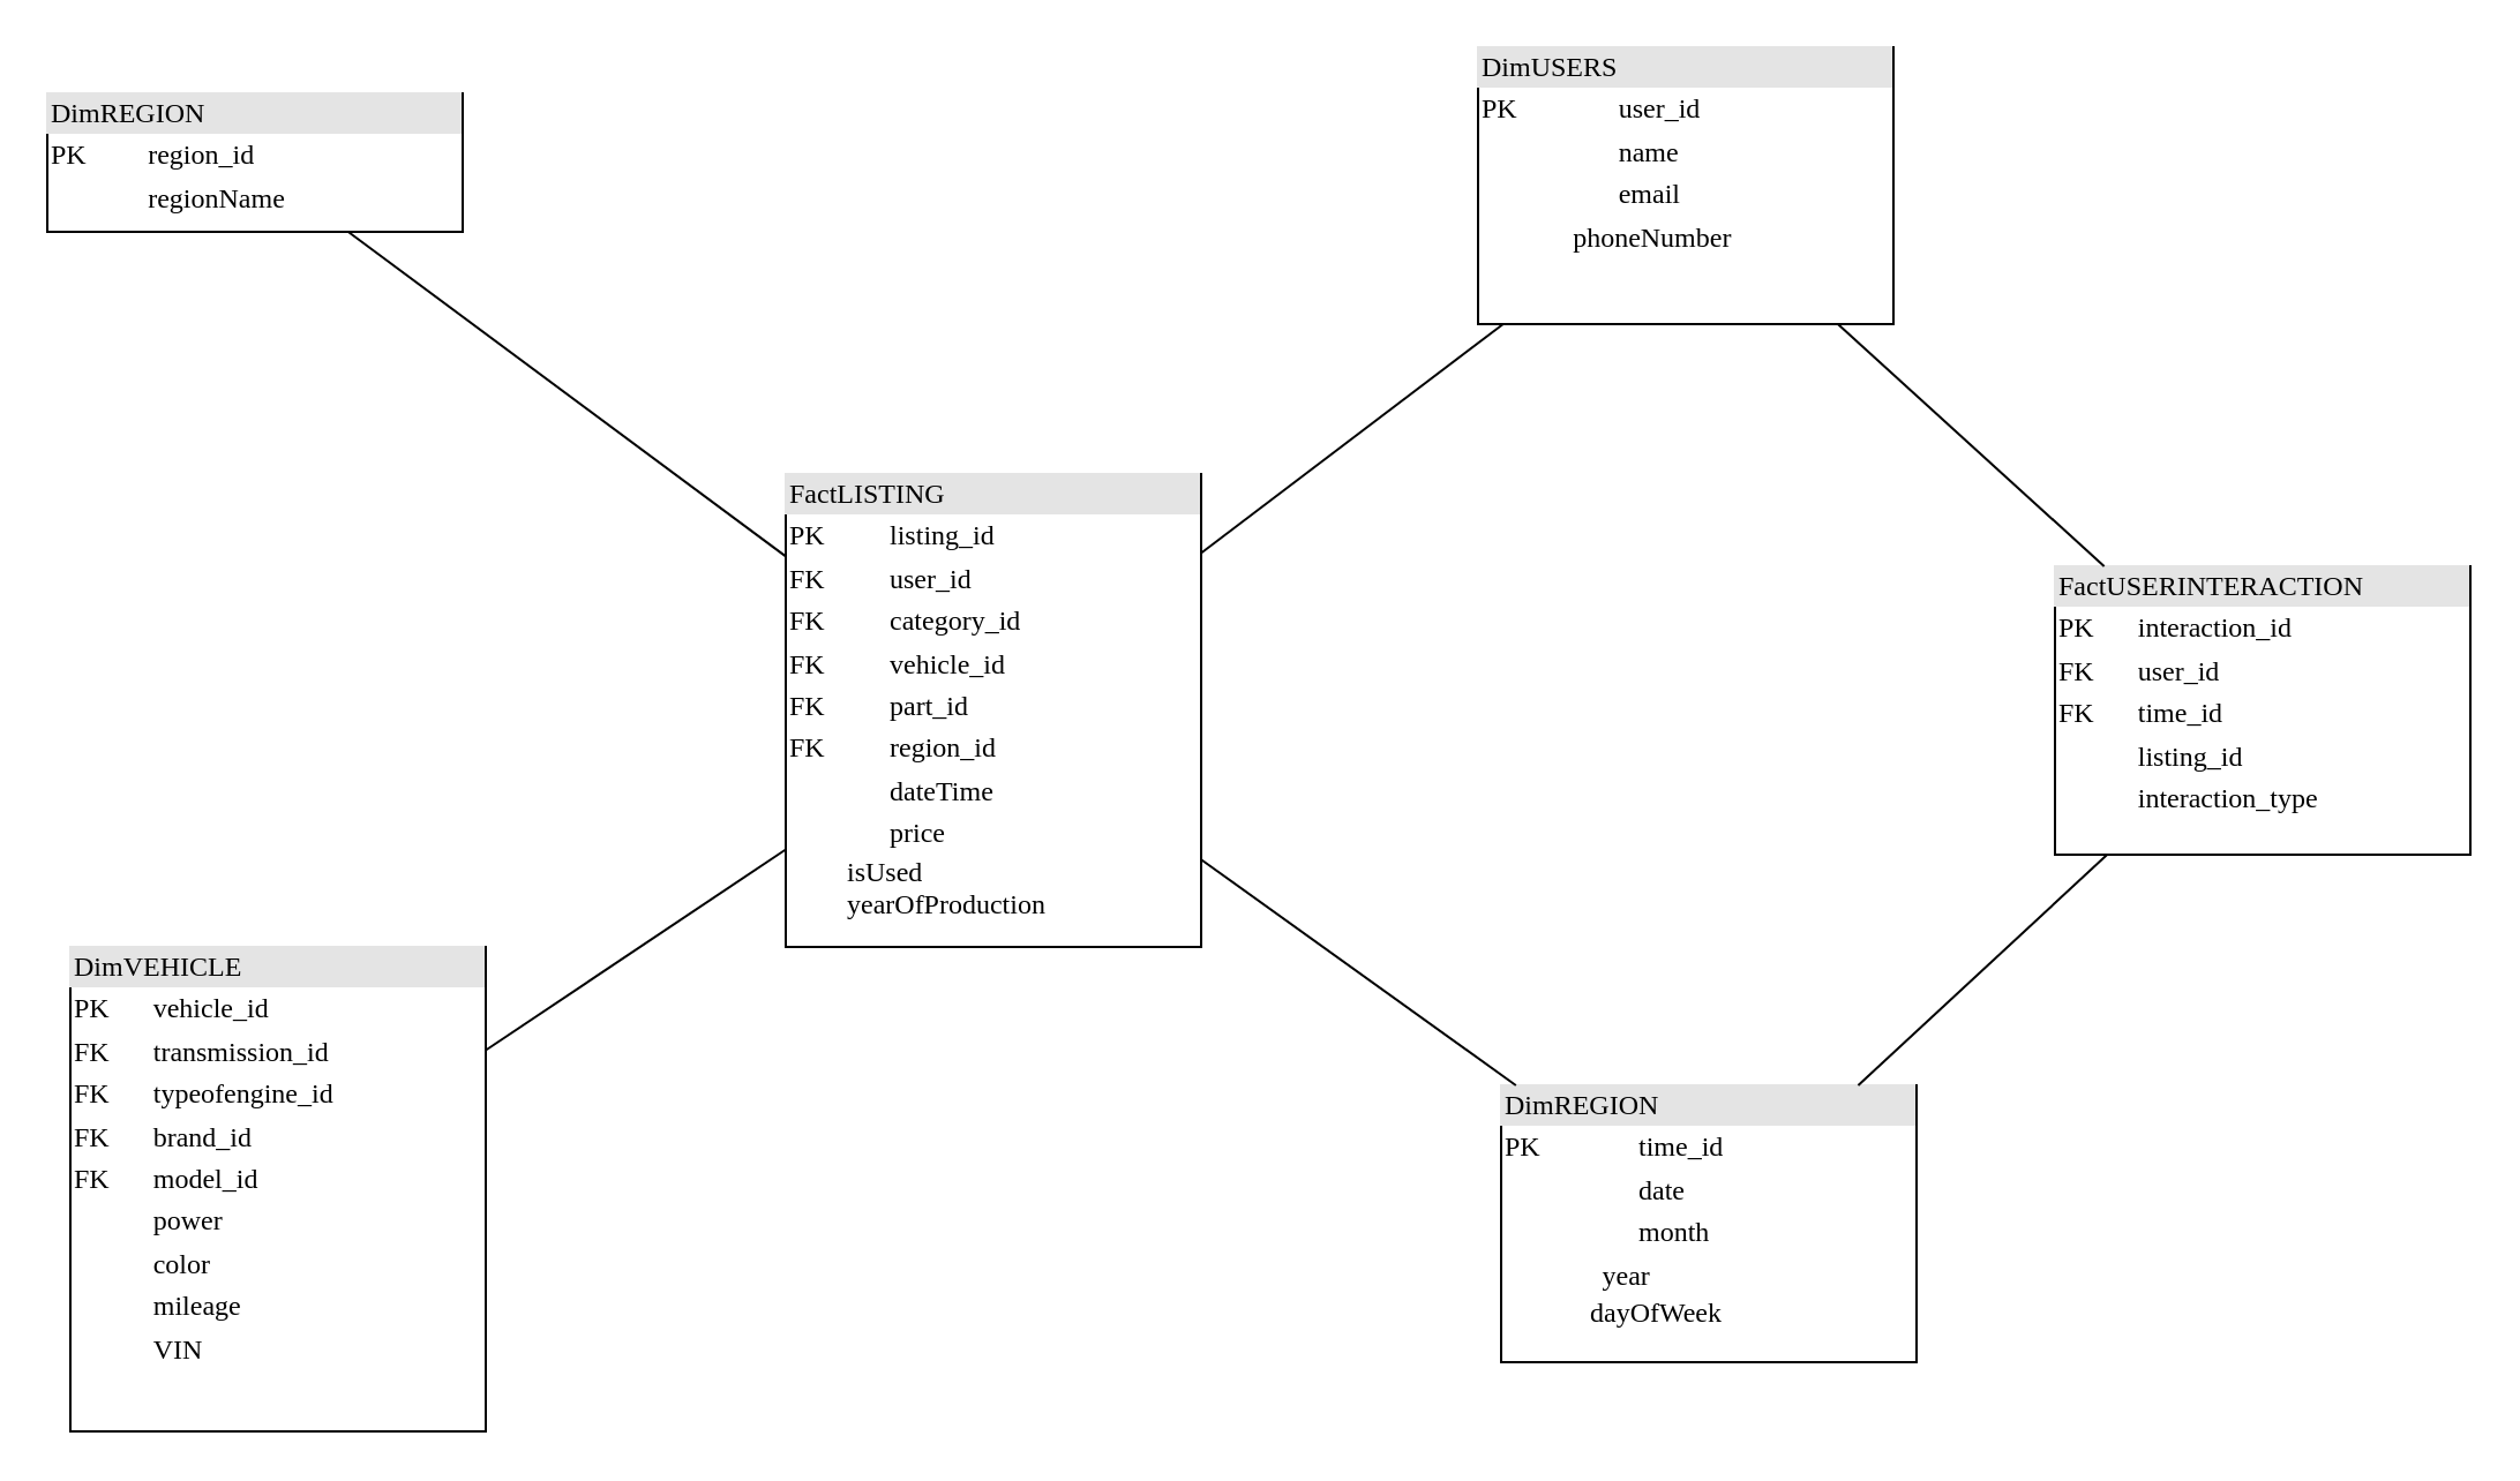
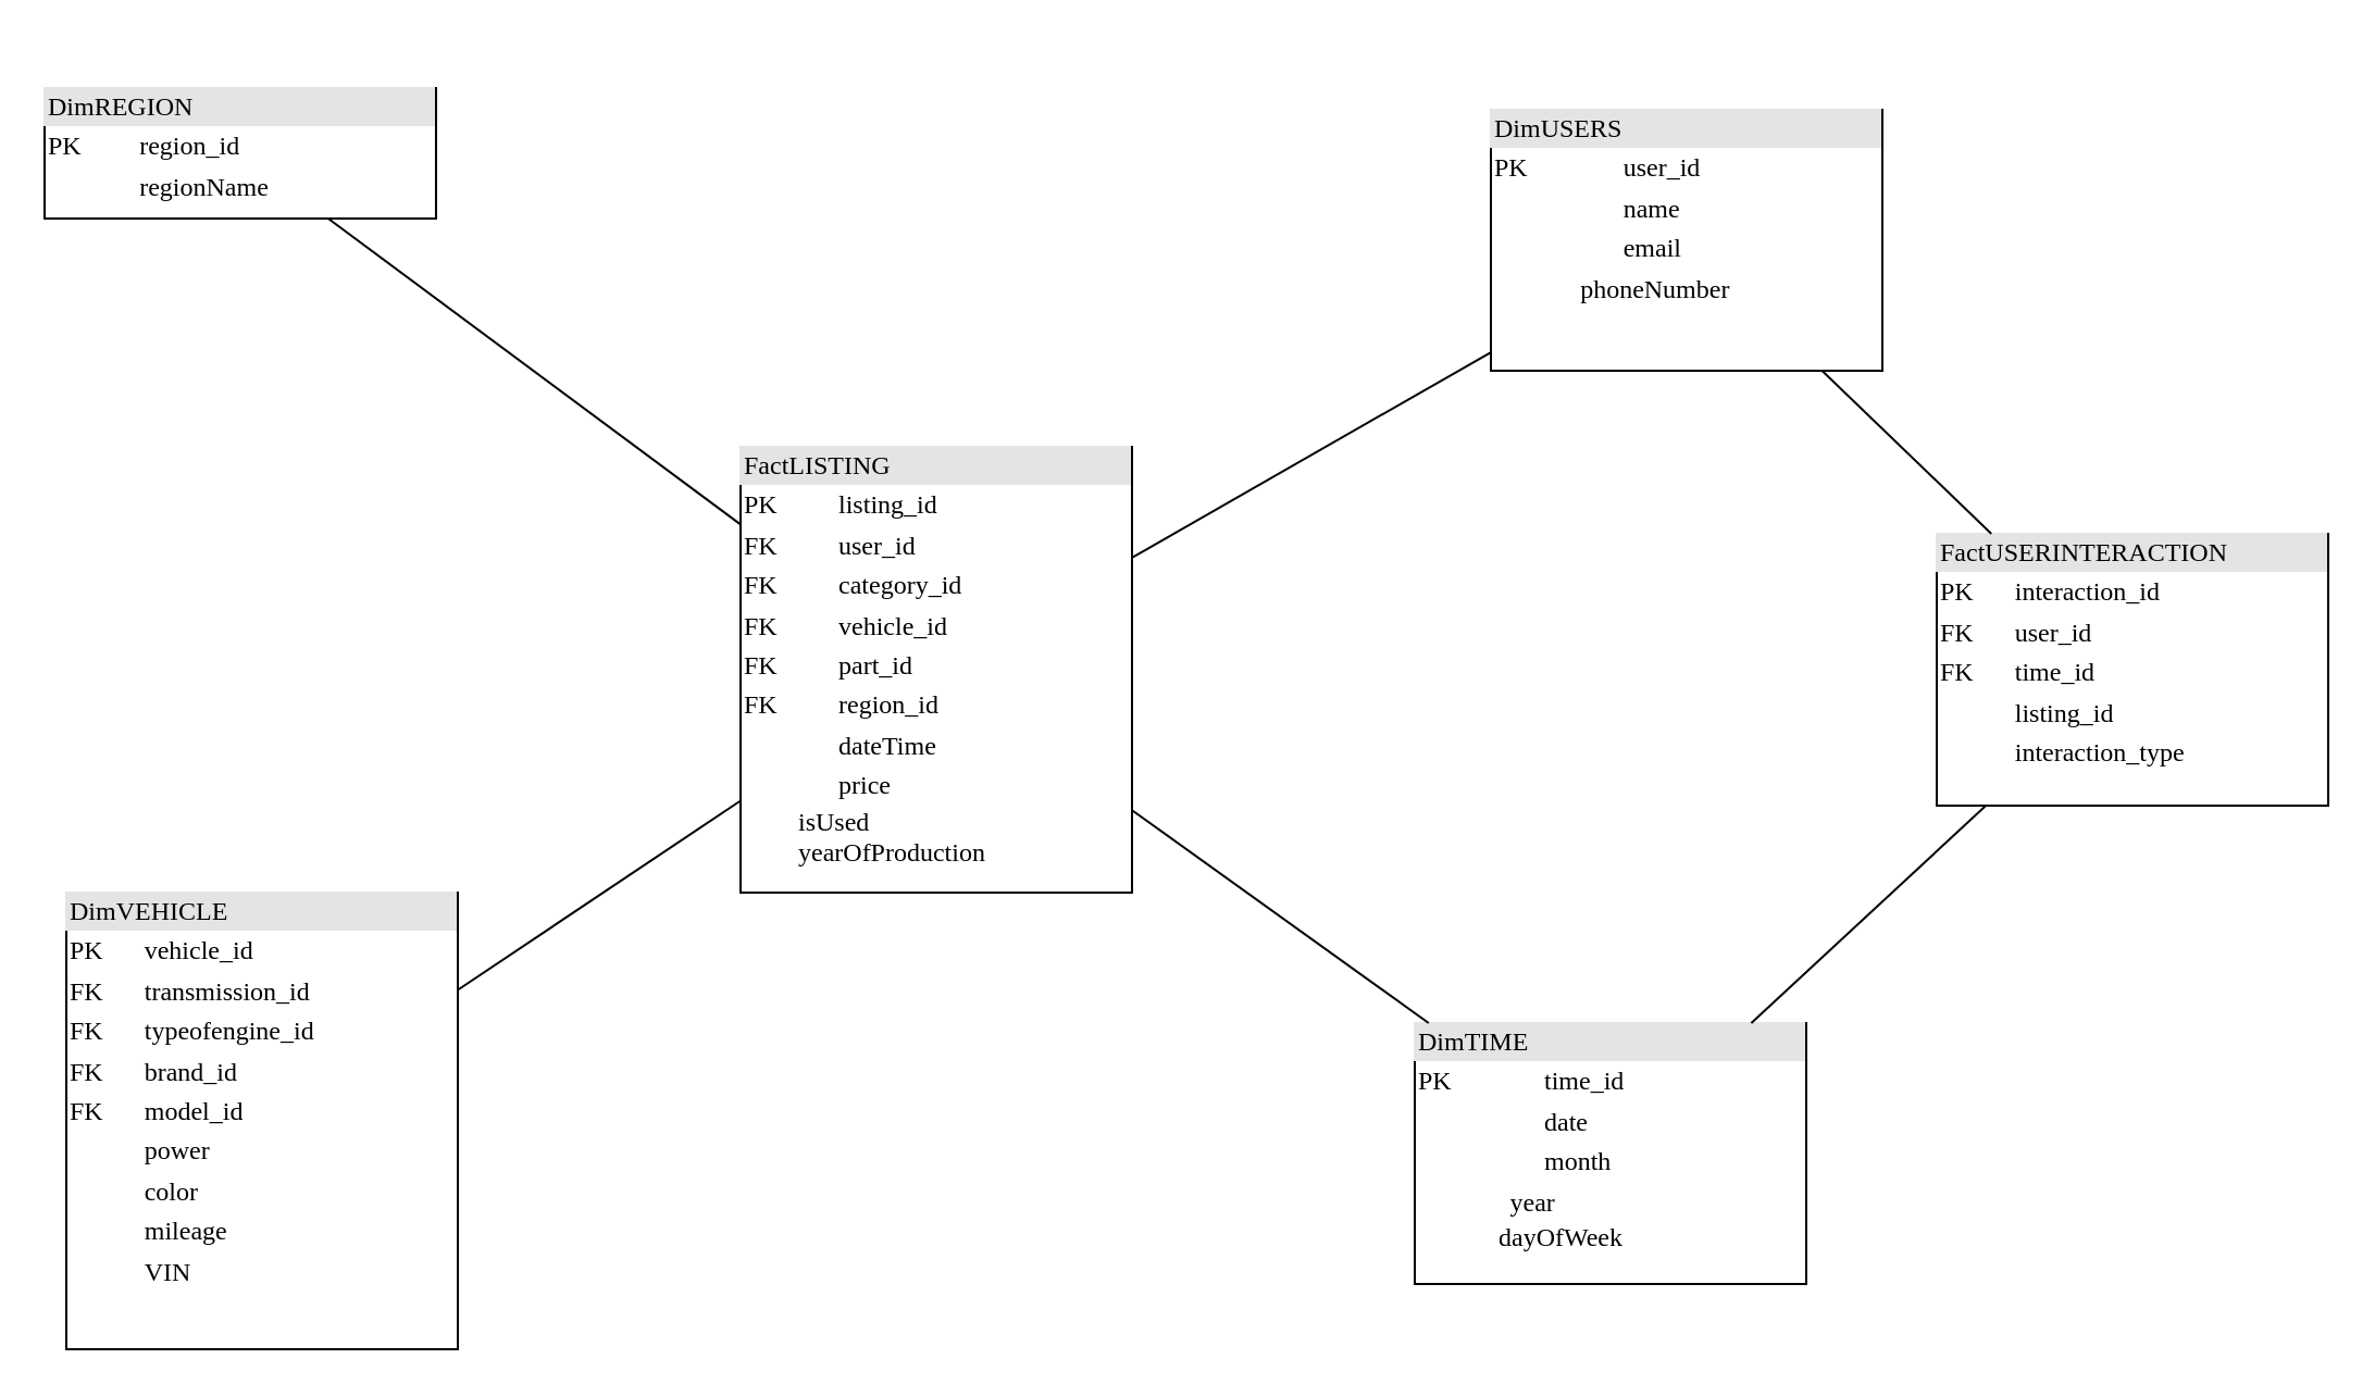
  <mxCell id="0" />
  <mxCell id="1" parent="0" />
  <mxCell id="2" value="&lt;div style=&quot;box-sizing: border-box ; width: 100% ; background: #e4e4e4 ; padding: 2px&quot;&gt;FactLISTING&lt;/div&gt;&lt;table style=&quot;width: 100% ; font-size: 1em&quot; cellpadding=&quot;2&quot; cellspacing=&quot;0&quot;&gt;&lt;tbody&gt;&lt;tr&gt;&lt;td&gt;PK&lt;/td&gt;&lt;td&gt;listing_id&lt;/td&gt;&lt;/tr&gt;&lt;tr&gt;&lt;td&gt;FK&lt;/td&gt;&lt;td&gt;user_id&lt;/td&gt;&lt;/tr&gt;&lt;tr&gt;&lt;td&gt;FK&lt;br&gt;&lt;/td&gt;&lt;td&gt;category_id&lt;br&gt;&lt;/td&gt;&lt;/tr&gt;&lt;tr&gt;&lt;td&gt;FK&lt;br&gt;&lt;/td&gt;&lt;td&gt;vehicle_id&lt;/td&gt;&lt;/tr&gt;&lt;tr&gt;&lt;td&gt;FK&lt;br&gt;&lt;/td&gt;&lt;td&gt;part_id&lt;/td&gt;&lt;/tr&gt;&lt;tr&gt;&lt;td&gt;FK&lt;/td&gt;&lt;td&gt;region_id&lt;br&gt;&lt;/td&gt;&lt;/tr&gt;&lt;tr&gt;&lt;td&gt;&lt;br&gt;&lt;/td&gt;&lt;td&gt;dateTime&lt;span style=&quot;white-space: pre;&quot;&gt;&#09;&lt;/span&gt;&lt;/td&gt;&lt;/tr&gt;&lt;tr&gt;&lt;td&gt;&lt;br&gt;&lt;/td&gt;&lt;td&gt;price&lt;br&gt;&lt;/td&gt;&lt;/tr&gt;&lt;/tbody&gt;&lt;/table&gt;&lt;span style=&quot;white-space: pre;&quot;&gt;&#09;&lt;/span&gt;&amp;nbsp;isUsed&lt;br&gt;&lt;div&gt;&lt;span style=&quot;white-space: pre;&quot;&gt;&#09;&lt;/span&gt;&amp;nbsp;yearOfProduction&lt;br&gt;&lt;/div&gt;" style="verticalAlign=top;align=left;overflow=fill;html=1;rounded=0;shadow=0;comic=0;labelBackgroundColor=none;strokeWidth=1;fontFamily=Verdana;fontSize=12" vertex="1" parent="1"><mxGeometry x="340" y="205" width="180" height="205" as="geometry" /></mxCell>
- <mxCell id="3" value="&lt;div style=&quot;box-sizing: border-box ; width: 100% ; background: #e4e4e4 ; padding: 2px&quot;&gt;DimUSERS&lt;/div&gt;&lt;table style=&quot;width: 100% ; font-size: 1em&quot; cellpadding=&quot;2&quot; cellspacing=&quot;0&quot;&gt;&lt;tbody&gt;&lt;tr&gt;&lt;td&gt;PK&lt;/td&gt;&lt;td&gt;user_id&lt;/td&gt;&lt;/tr&gt;&lt;tr&gt;&lt;td&gt;&lt;br&gt;&lt;/td&gt;&lt;td&gt;name&lt;/td&gt;&lt;/tr&gt;&lt;tr&gt;&lt;td&gt;&lt;/td&gt;&lt;td&gt;email&lt;/td&gt;&lt;/tr&gt;&lt;/tbody&gt;&lt;/table&gt;&lt;table style=&quot;font-size: 1em; width: 180px;&quot; cellpadding=&quot;2&quot; cellspacing=&quot;0&quot;&gt;&lt;tbody&gt;&lt;tr&gt;&lt;td&gt;&lt;br&gt;&lt;/td&gt;&lt;td&gt;&lt;span style=&quot;white-space: pre;&quot;&gt;&#09;&lt;/span&gt;&amp;nbsp; &amp;nbsp;phoneNumber&lt;/td&gt;&lt;/tr&gt;&lt;/tbody&gt;&lt;/table&gt;" style="verticalAlign=top;align=left;overflow=fill;html=1;rounded=0;shadow=0;comic=0;labelBackgroundColor=none;strokeWidth=1;fontFamily=Verdana;fontSize=12;movable=1;resizable=1;rotatable=1;deletable=1;editable=1;locked=0;connectable=1;" vertex="1" parent="1"><mxGeometry x="640" y="20" width="180" height="120" as="geometry" /></mxCell>
+ <mxCell id="3" value="&lt;div style=&quot;box-sizing: border-box ; width: 100% ; background: #e4e4e4 ; padding: 2px&quot;&gt;DimUSERS&lt;/div&gt;&lt;table style=&quot;width: 100% ; font-size: 1em&quot; cellpadding=&quot;2&quot; cellspacing=&quot;0&quot;&gt;&lt;tbody&gt;&lt;tr&gt;&lt;td&gt;PK&lt;/td&gt;&lt;td&gt;user_id&lt;/td&gt;&lt;/tr&gt;&lt;tr&gt;&lt;td&gt;&lt;br&gt;&lt;/td&gt;&lt;td&gt;name&lt;/td&gt;&lt;/tr&gt;&lt;tr&gt;&lt;td&gt;&lt;/td&gt;&lt;td&gt;email&lt;/td&gt;&lt;/tr&gt;&lt;/tbody&gt;&lt;/table&gt;&lt;table style=&quot;font-size: 1em; width: 180px;&quot; cellpadding=&quot;2&quot; cellspacing=&quot;0&quot;&gt;&lt;tbody&gt;&lt;tr&gt;&lt;td&gt;&lt;br&gt;&lt;/td&gt;&lt;td&gt;&lt;span style=&quot;white-space: pre;&quot;&gt;&#09;&lt;/span&gt;&amp;nbsp; &amp;nbsp;phoneNumber&lt;/td&gt;&lt;/tr&gt;&lt;/tbody&gt;&lt;/table&gt;" style="verticalAlign=top;align=left;overflow=fill;html=1;rounded=0;shadow=0;comic=0;labelBackgroundColor=none;strokeWidth=1;fontFamily=Verdana;fontSize=12;movable=1;resizable=1;rotatable=1;deletable=1;editable=1;locked=0;connectable=1;" vertex="1" parent="1"><mxGeometry x="685" y="50" width="180" height="120" as="geometry" /></mxCell>
  <mxCell id="4" value="" style="endArrow=none;html=1;rounded=0;" edge="1" parent="1" source="2" target="3"><mxGeometry width="50" height="50" relative="1" as="geometry"><mxPoint x="-90" y="400" as="sourcePoint" /><mxPoint x="-40" y="350" as="targetPoint" /></mxGeometry></mxCell>
  <mxCell id="5" value="&lt;div style=&quot;box-sizing: border-box ; width: 100% ; background: #e4e4e4 ; padding: 2px&quot;&gt;DimVEHICLE&lt;/div&gt;&lt;table style=&quot;width: 100% ; font-size: 1em&quot; cellpadding=&quot;2&quot; cellspacing=&quot;0&quot;&gt;&lt;tbody&gt;&lt;tr&gt;&lt;td&gt;PK&lt;/td&gt;&lt;td&gt;vehicle_id&lt;/td&gt;&lt;/tr&gt;&lt;tr&gt;&lt;td&gt;FK&lt;/td&gt;&lt;td&gt;transmission_id&lt;br&gt;&lt;/td&gt;&lt;/tr&gt;&lt;tr&gt;&lt;td&gt;FK&lt;br&gt;&lt;/td&gt;&lt;td&gt;typeofengine_id&lt;br&gt;&lt;/td&gt;&lt;/tr&gt;&lt;tr&gt;&lt;td&gt;FK&lt;br&gt;&lt;/td&gt;&lt;td&gt;brand_id&lt;br&gt;&lt;/td&gt;&lt;/tr&gt;&lt;tr&gt;&lt;td&gt;FK&lt;/td&gt;&lt;td&gt;model_id&lt;/td&gt;&lt;/tr&gt;&lt;tr&gt;&lt;td&gt;&lt;br&gt;&lt;/td&gt;&lt;td&gt;power&lt;br&gt;&lt;/td&gt;&lt;/tr&gt;&lt;tr&gt;&lt;td&gt;&lt;br&gt;&lt;/td&gt;&lt;td&gt;color&lt;br&gt;&lt;/td&gt;&lt;/tr&gt;&lt;tr&gt;&lt;td&gt;&lt;br&gt;&lt;/td&gt;&lt;td&gt;mileage&lt;br&gt;&lt;/td&gt;&lt;/tr&gt;&lt;tr&gt;&lt;td&gt;&lt;br&gt;&lt;/td&gt;&lt;td&gt;VIN&lt;/td&gt;&lt;/tr&gt;&lt;tr&gt;&lt;td&gt;&lt;br&gt;&lt;/td&gt;&lt;td&gt;&lt;br&gt;&lt;/td&gt;&lt;/tr&gt;&lt;tr&gt;&lt;td&gt;&lt;br&gt;&lt;/td&gt;&lt;td&gt;&lt;br&gt;&lt;/td&gt;&lt;/tr&gt;&lt;/tbody&gt;&lt;/table&gt;" style="verticalAlign=top;align=left;overflow=fill;html=1;rounded=0;shadow=0;comic=0;labelBackgroundColor=none;strokeWidth=1;fontFamily=Verdana;fontSize=12" vertex="1" parent="1"><mxGeometry x="30" y="410" width="180" height="210" as="geometry" /></mxCell>
  <mxCell id="6" value="" style="endArrow=none;html=1;rounded=0;" edge="1" parent="1" source="5" target="2"><mxGeometry width="50" height="50" relative="1" as="geometry"><mxPoint x="1020" y="395" as="sourcePoint" /><mxPoint x="1070" y="345" as="targetPoint" /></mxGeometry></mxCell>
  <mxCell id="7" value="&lt;div style=&quot;box-sizing: border-box ; width: 100% ; background: #e4e4e4 ; padding: 2px&quot;&gt;FactUSERINTERACTION&lt;/div&gt;&lt;table style=&quot;width: 100% ; font-size: 1em&quot; cellpadding=&quot;2&quot; cellspacing=&quot;0&quot;&gt;&lt;tbody&gt;&lt;tr&gt;&lt;td&gt;PK&lt;/td&gt;&lt;td&gt;interaction_id&lt;/td&gt;&lt;/tr&gt;&lt;tr&gt;&lt;td&gt;FK&lt;/td&gt;&lt;td&gt;user_id&lt;/td&gt;&lt;/tr&gt;&lt;tr&gt;&lt;td&gt;FK&lt;br&gt;&lt;/td&gt;&lt;td&gt;time_id&lt;br&gt;&lt;/td&gt;&lt;/tr&gt;&lt;tr&gt;&lt;td&gt;&lt;br&gt;&lt;/td&gt;&lt;td&gt;listing_id&lt;/td&gt;&lt;/tr&gt;&lt;tr&gt;&lt;td&gt;&lt;br&gt;&lt;/td&gt;&lt;td&gt;interaction_type&lt;/td&gt;&lt;/tr&gt;&lt;tr&gt;&lt;td&gt;&lt;/td&gt;&lt;td&gt;&lt;br&gt;&lt;/td&gt;&lt;/tr&gt;&lt;tr&gt;&lt;td&gt;&lt;/td&gt;&lt;td&gt;&lt;/td&gt;&lt;/tr&gt;&lt;/tbody&gt;&lt;/table&gt;" style="verticalAlign=top;align=left;overflow=fill;html=1;rounded=0;shadow=0;comic=0;labelBackgroundColor=none;strokeWidth=1;fontFamily=Verdana;fontSize=12" vertex="1" parent="1"><mxGeometry x="890" y="245" width="180" height="125" as="geometry" /></mxCell>
- <mxCell id="8" value="&lt;div style=&quot;box-sizing: border-box ; width: 100% ; background: #e4e4e4 ; padding: 2px&quot;&gt;DimREGION&lt;/div&gt;&lt;table style=&quot;width: 100% ; font-size: 1em&quot; cellpadding=&quot;2&quot; cellspacing=&quot;0&quot;&gt;&lt;tbody&gt;&lt;tr&gt;&lt;td&gt;PK&lt;/td&gt;&lt;td&gt;time_id&lt;/td&gt;&lt;/tr&gt;&lt;tr&gt;&lt;td&gt;&lt;br&gt;&lt;/td&gt;&lt;td&gt;date&lt;/td&gt;&lt;/tr&gt;&lt;tr&gt;&lt;td&gt;&lt;/td&gt;&lt;td&gt;month&lt;/td&gt;&lt;/tr&gt;&lt;/tbody&gt;&lt;/table&gt;&lt;table style=&quot;font-size: 1em; width: 180px;&quot; cellpadding=&quot;2&quot; cellspacing=&quot;0&quot;&gt;&lt;tbody&gt;&lt;tr&gt;&lt;td&gt;&lt;br&gt;&lt;/td&gt;&lt;td&gt;&lt;span style=&quot;white-space: pre;&quot;&gt;&#09;&lt;/span&gt;&amp;nbsp; year&lt;br&gt;&lt;/td&gt;&lt;/tr&gt;&lt;/tbody&gt;&lt;/table&gt;&lt;span style=&quot;white-space: pre;&quot;&gt;&#09;&lt;/span&gt;&amp;nbsp; &amp;nbsp; &amp;nbsp;dayOfWeek" style="verticalAlign=top;align=left;overflow=fill;html=1;rounded=0;shadow=0;comic=0;labelBackgroundColor=none;strokeWidth=1;fontFamily=Verdana;fontSize=12;movable=1;resizable=1;rotatable=1;deletable=1;editable=1;locked=0;connectable=1;" vertex="1" parent="1"><mxGeometry x="650" y="470" width="180" height="120" as="geometry" /></mxCell>
+ <mxCell id="8" value="&lt;div style=&quot;box-sizing: border-box ; width: 100% ; background: #e4e4e4 ; padding: 2px&quot;&gt;DimTIME&lt;/div&gt;&lt;table style=&quot;width: 100% ; font-size: 1em&quot; cellpadding=&quot;2&quot; cellspacing=&quot;0&quot;&gt;&lt;tbody&gt;&lt;tr&gt;&lt;td&gt;PK&lt;/td&gt;&lt;td&gt;time_id&lt;/td&gt;&lt;/tr&gt;&lt;tr&gt;&lt;td&gt;&lt;br&gt;&lt;/td&gt;&lt;td&gt;date&lt;/td&gt;&lt;/tr&gt;&lt;tr&gt;&lt;td&gt;&lt;/td&gt;&lt;td&gt;month&lt;/td&gt;&lt;/tr&gt;&lt;/tbody&gt;&lt;/table&gt;&lt;table style=&quot;font-size: 1em; width: 180px;&quot; cellpadding=&quot;2&quot; cellspacing=&quot;0&quot;&gt;&lt;tbody&gt;&lt;tr&gt;&lt;td&gt;&lt;br&gt;&lt;/td&gt;&lt;td&gt;&lt;span style=&quot;white-space: pre;&quot;&gt;&#09;&lt;/span&gt;&amp;nbsp; year&lt;br&gt;&lt;/td&gt;&lt;/tr&gt;&lt;/tbody&gt;&lt;/table&gt;&lt;span style=&quot;white-space: pre;&quot;&gt;&#09;&lt;/span&gt;&amp;nbsp; &amp;nbsp; &amp;nbsp;dayOfWeek" style="verticalAlign=top;align=left;overflow=fill;html=1;rounded=0;shadow=0;comic=0;labelBackgroundColor=none;strokeWidth=1;fontFamily=Verdana;fontSize=12;movable=1;resizable=1;rotatable=1;deletable=1;editable=1;locked=0;connectable=1;" vertex="1" parent="1"><mxGeometry x="650" y="470" width="180" height="120" as="geometry" /></mxCell>
  <mxCell id="9" value="" style="endArrow=none;html=1;rounded=0;" edge="1" parent="1" source="2" target="8"><mxGeometry width="50" height="50" relative="1" as="geometry"><mxPoint x="590" y="311" as="sourcePoint" /><mxPoint x="714" y="224" as="targetPoint" /></mxGeometry></mxCell>
  <mxCell id="10" value="" style="endArrow=none;html=1;rounded=0;" edge="1" parent="1" source="7" target="8"><mxGeometry width="50" height="50" relative="1" as="geometry"><mxPoint x="687" y="310" as="sourcePoint" /><mxPoint x="830" y="420" as="targetPoint" /></mxGeometry></mxCell>
  <mxCell id="11" value="" style="endArrow=none;html=1;rounded=0;" edge="1" parent="1" source="7" target="3"><mxGeometry width="50" height="50" relative="1" as="geometry"><mxPoint x="706" y="257" as="sourcePoint" /><mxPoint x="830" y="170" as="targetPoint" /></mxGeometry></mxCell>
  <mxCell id="12" value="&lt;div style=&quot;box-sizing: border-box ; width: 100% ; background: #e4e4e4 ; padding: 2px&quot;&gt;DimREGION&lt;/div&gt;&lt;table style=&quot;width: 100% ; font-size: 1em&quot; cellpadding=&quot;2&quot; cellspacing=&quot;0&quot;&gt;&lt;tbody&gt;&lt;tr&gt;&lt;td&gt;PK&lt;/td&gt;&lt;td&gt;region_id&lt;/td&gt;&lt;/tr&gt;&lt;tr&gt;&lt;td&gt;&lt;br&gt;&lt;/td&gt;&lt;td&gt;regionName&lt;/td&gt;&lt;/tr&gt;&lt;tr&gt;&lt;td&gt;&lt;/td&gt;&lt;td&gt;&lt;br&gt;&lt;/td&gt;&lt;/tr&gt;&lt;tr&gt;&lt;td&gt;&lt;br&gt;&lt;/td&gt;&lt;td&gt;&lt;br&gt;&lt;/td&gt;&lt;/tr&gt;&lt;/tbody&gt;&lt;/table&gt;&lt;table style=&quot;font-size: 1em; width: 180px;&quot; cellpadding=&quot;2&quot; cellspacing=&quot;0&quot;&gt;&lt;tbody&gt;&lt;tr&gt;&lt;td&gt;&lt;br&gt;&lt;/td&gt;&lt;td&gt;&lt;br&gt;&lt;/td&gt;&lt;/tr&gt;&lt;/tbody&gt;&lt;/table&gt;" style="verticalAlign=top;align=left;overflow=fill;html=1;rounded=0;shadow=0;comic=0;labelBackgroundColor=none;strokeWidth=1;fontFamily=Verdana;fontSize=12;movable=1;resizable=1;rotatable=1;deletable=1;editable=1;locked=0;connectable=1;" vertex="1" parent="1"><mxGeometry x="20" y="40" width="180" height="60" as="geometry" /></mxCell>
  <mxCell id="13" value="" style="endArrow=none;html=1;rounded=0;" edge="1" parent="1" source="12" target="2"><mxGeometry width="50" height="50" relative="1" as="geometry"><mxPoint x="140" y="355" as="sourcePoint" /><mxPoint x="270" y="260" as="targetPoint" /></mxGeometry></mxCell>
